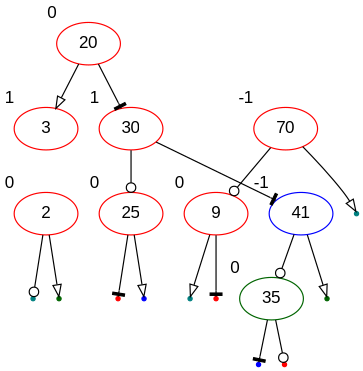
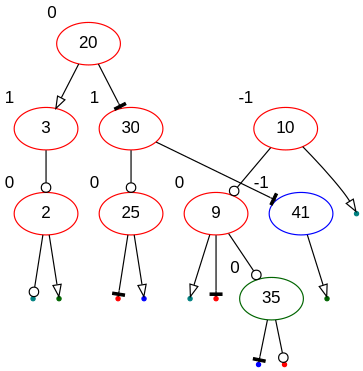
  digraph {
    forcelabels=true
    ordering=out
    node [color=red fontname=Arial shape=point]
    edge [arrowhead=odot]
    n1 [label=2 xlabel=0 shape=""]
    null0 [color=teal]
    null1 [color=darkgreen]
    n4 [label=3 xlabel=1 shape=""]
-   n5 [label=70 xlabel=-1 shape=""]
+   n5 [label=10 xlabel=-1 shape=""]
    n6 [label=9 xlabel=0 shape=""]
    null4 [color=teal]
    null2 [color=teal]
    null3
    n10 [label=20 xlabel=0 shape=""]
    n11 [label=30 xlabel=1 shape=""]
    n12 [label=25 xlabel=0 shape=""]
    n13 [color=blue label=41 xlabel=-1 shape=""]
    null5
    null6 [color=blue]
    n16 [color=darkgreen label=35 xlabel=0 shape=""]
    null9 [color=darkgreen]
    null7 [color=blue]
    null8
    n1 -> null0
    n1 -> null1 [arrowhead=onormal]
+   n4 -> n1
    n5 -> n6
    n5 -> null4 [arrowhead=onormal]
    n6 -> null2 [arrowhead=onormal]
    n6 -> null3 [arrowhead=tee]
    n10 -> n4 [arrowhead=onormal]
    n10 -> n11 [arrowhead=tee]
    n11 -> n12
    n11 -> n13 [arrowhead=tee]
    n12 -> null5 [arrowhead=tee]
    n12 -> null6 [arrowhead=onormal]
-   n13 -> n16
+   n6 -> n16
    n13 -> null9 [arrowhead=onormal]
    n16 -> null7 [arrowhead=tee]
    n16 -> null8
  }
